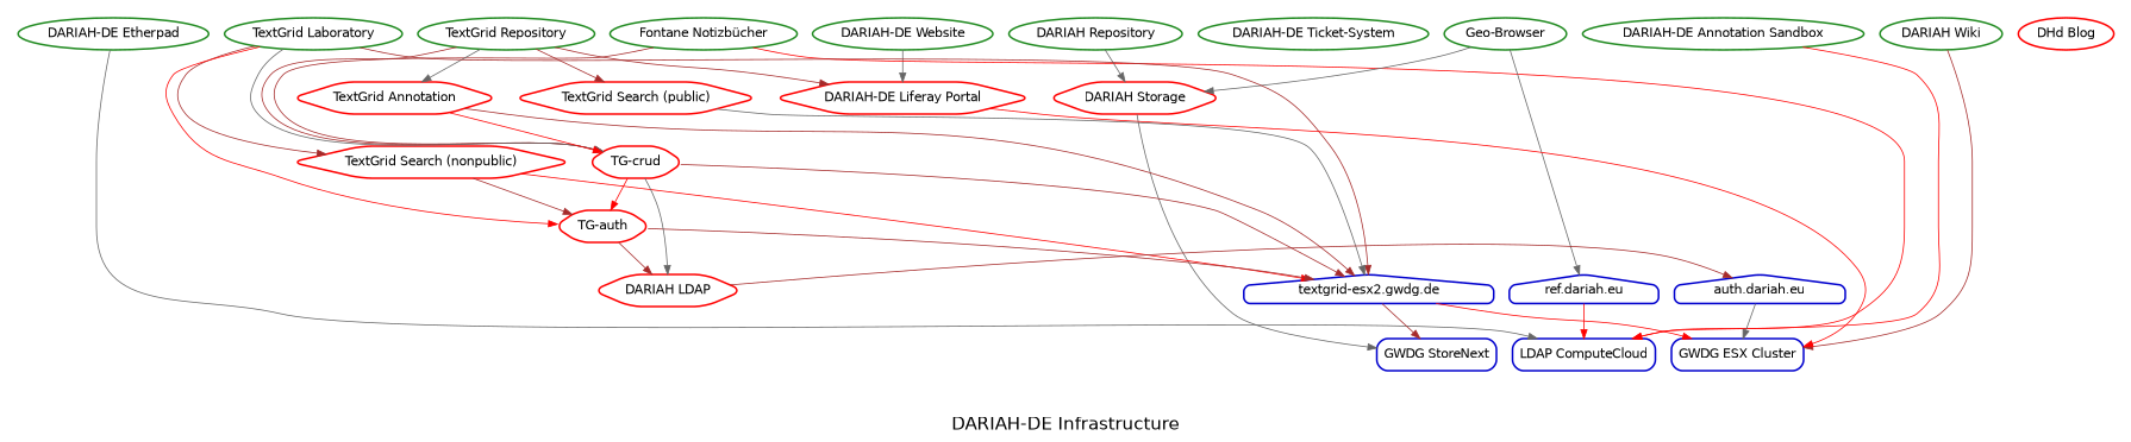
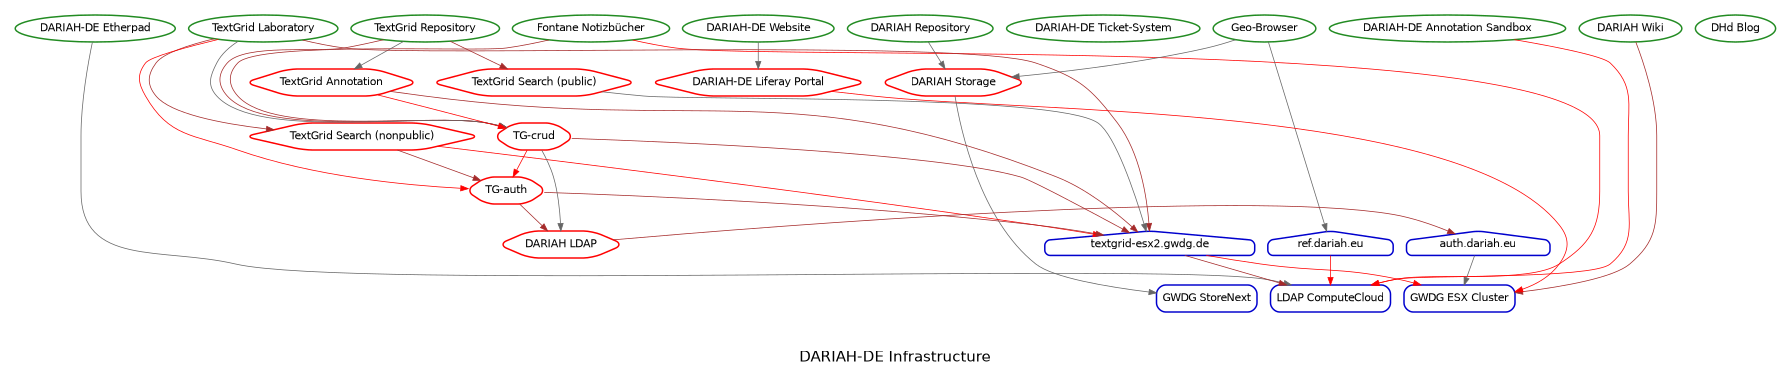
  digraph {
    fontname=helvetica
    fontsize=20
    label="DARIAH-DE Infrastructure"
    node [color=forestgreen fontname=helvetica shape=oval style="rounded,bold"]
    edge [color=brown]
-   n1 [color=red label="DHd Blog"]
+   n1 [label="DHd Blog"]
    n2 [label="DARIAH-DE Website"]
    n3 [label="DARIAH-DE Etherpad"]
    n4 [label="Fontane Notizbücher"]
    n5 [label="DARIAH-DE Ticket-System"]
    n6 [label="DARIAH Repository"]
    n7 [label="DARIAH Wiki"]
    n8 [label="DARIAH-DE Annotation Sandbox"]
    n9 [label="TextGrid Repository"]
    n10 [label="Geo-Browser"]
    n11 [label="TextGrid Laboratory"]
    n12 [color=red label="DARIAH Storage" shape=hexagon]
    n13 [color=red label="DARIAH-DE Liferay Portal" shape=hexagon]
    n14 [color=red label="TextGrid Annotation" shape=hexagon]
    n15 [color=red label="TextGrid Search (nonpublic)" shape=hexagon]
    n16 [color=red label="TG-auth" shape=hexagon]
    n17 [color=red label="TextGrid Search (public)" shape=hexagon]
    n18 [color=red label="TG-crud" shape=hexagon]
    n19 [color=red label="DARIAH LDAP" shape=hexagon]
    n20 [color=blue3 label="ref.dariah.eu" shape=house]
    n21 [color=blue3 label="textgrid-esx2.gwdg.de" shape=house]
    n22 [color=blue3 label="auth.dariah.eu" shape=house]
    n23 [color=blue3 label="GWDG StoreNext" shape=box]
    n24 [color=blue3 label="GWDG ESX Cluster" shape=box]
    n25 [color=blue3 label="LDAP ComputeCloud" shape=box]
    subgraph cluster_1 {
      color=white
      label=""
      n1
      n2
      n3
      n4
      n5
      n6
      n7
      n8
      n9
      n10
      n11
    }
    subgraph cluster_2 {
      color=white
      label=""
      n12
      n13
      n14
      n15
      n16
      n17
      n18
      n19
    }
    subgraph cluster_3 {
      color=white
      label=""
      n20
      n21
      n22
    }
    subgraph cluster_4 {
      color=white
      label=""
      n23
      n24
      n25
    }
    n2 -> n13 [color=gray40]
    n3 -> n25 [color=gray40]
    n4 -> n18
    n4 -> n25 [color=red]
    n6 -> n12 [color=gray40]
    n7 -> n24
    n8 -> n25 [color=red]
-   n9 -> n13
    n9 -> n14 [color=gray40]
    n9 -> n17
    n9 -> n18
    n10 -> n12 [color=gray40]
    n10 -> n20 [color=gray40]
    n11 -> n15
    n11 -> n16 [color=red]
    n11 -> n18 [color=gray40]
    n11 -> n21
    n12 -> n23 [color=gray40]
    n13 -> n24 [color=red]
    n14 -> n18 [color=red]
    n14 -> n21
    n15 -> n16
    n15 -> n21 [color=red]
    n16 -> n19
    n16 -> n21
    n17 -> n21 [color=gray40]
    n18 -> n16 [color=red]
    n18 -> n19 [color=gray40]
    n18 -> n21
    n19 -> n22
    n20 -> n25 [color=red]
-   n21 -> n23
+   n21 -> n25
    n21 -> n24 [color=red]
    n22 -> n24 [color=gray40]
  }
